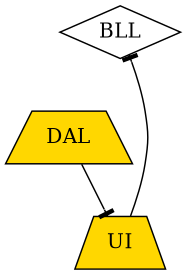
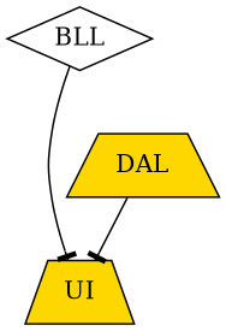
  digraph {
    node [fillcolor=gold shape=trapezium style=filled]
    edge [arrowhead=tee]
    BLL [fillcolor=white shape=diamond]
    UI
    DAL
    BLL -> DAL [style=invis arrowhead=""]
-   UI -> BLL
+   BLL -> UI
    DAL -> UI
  }
